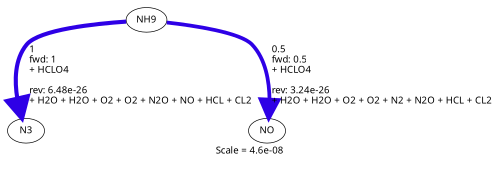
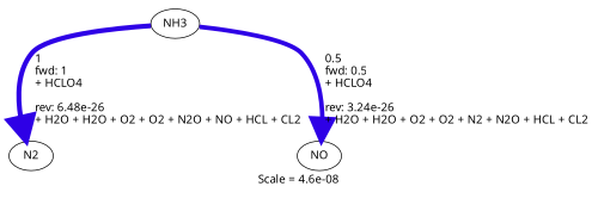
  digraph {
    fontname="CMU Serif"
    label="Scale = 4.6e-08\l "
    node [fontname="CMU Serif"]
    edge [fontname="CMU Serif"]
-   n1 [label=NH9]
-   n2 [label=N3]
+   n1 [label=NH3]
+   n2 [label=N2]
    n3 [label=NO]
    n1 -> n2 [arrowsize=3 color="0.7, 1.5, 0.9" label=" 1\l fwd: 1\l + HCLO4\l \l rev: 6.48e-26\l + H2O + H2O + O2 + O2 + N2O + NO + HCL + CL2\l" penwidth=6]
    n1 -> n3 [arrowsize=2.74 color="0.7, 1, 0.9" label=" 0.5\l fwd: 0.5\l + HCLO4\l \l rev: 3.24e-26\l + H2O + H2O + O2 + O2 + N2 + N2O + HCL + CL2\l" penwidth=5.48]
  }
